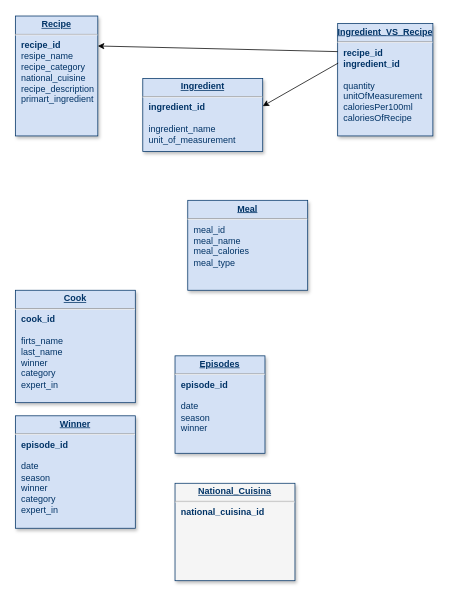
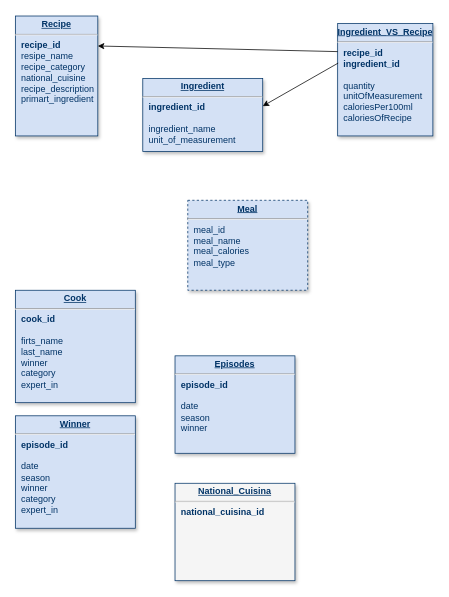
  <mxCell id="0" />
  <mxCell id="1" parent="0" />
- <mxCell id="2" value="&lt;p style=&quot;margin: 0px; margin-top: 4px; text-align: center; text-decoration: underline;&quot;&gt;&lt;b&gt;Meal&lt;/b&gt;&lt;/p&gt;&lt;hr&gt;&lt;p style=&quot;margin: 0px; margin-left: 8px;&quot;&gt;meal_id&lt;br&gt;meal_name&lt;/p&gt;&lt;p style=&quot;margin: 0px; margin-left: 8px;&quot;&gt;meal_calories&lt;/p&gt;&lt;p style=&quot;margin: 0px; margin-left: 8px;&quot;&gt;meal_type&lt;/p&gt;" style="verticalAlign=top;align=left;overflow=fill;fontSize=12;fontFamily=Helvetica;html=1;strokeColor=#003366;shadow=1;fillColor=#D4E1F5;fontColor=#003366" parent="1" vertex="1"><mxGeometry x="250" y="266.5" width="160" height="120" as="geometry" /></mxCell>
+ <mxCell id="2" value="&lt;p style=&quot;margin: 0px; margin-top: 4px; text-align: center; text-decoration: underline;&quot;&gt;&lt;b&gt;Meal&lt;/b&gt;&lt;/p&gt;&lt;hr&gt;&lt;p style=&quot;margin: 0px; margin-left: 8px;&quot;&gt;meal_id&lt;br&gt;meal_name&lt;/p&gt;&lt;p style=&quot;margin: 0px; margin-left: 8px;&quot;&gt;meal_calories&lt;/p&gt;&lt;p style=&quot;margin: 0px; margin-left: 8px;&quot;&gt;meal_type&lt;/p&gt;" style="verticalAlign=top;align=left;overflow=fill;fontSize=12;fontFamily=Helvetica;html=1;strokeColor=#003366;shadow=1;fillColor=#D4E1F5;fontColor=#003366;dashed=1;" parent="1" vertex="1"><mxGeometry x="250" y="266.5" width="160" height="120" as="geometry" /></mxCell>
  <mxCell id="3" value="&lt;p style=&quot;margin: 4px 0px 0px; text-align: center;&quot;&gt;&lt;b style=&quot;text-decoration-line: underline;&quot;&gt;In&lt;/b&gt;&lt;span style=&quot;background-color: initial; text-align: left;&quot;&gt;&lt;b&gt;&lt;u&gt;gredient&lt;/u&gt;&lt;/b&gt;&lt;/span&gt;&lt;/p&gt;&lt;hr&gt;&lt;p style=&quot;margin: 0px; margin-left: 8px;&quot;&gt;&lt;b&gt;ingredient_id&lt;/b&gt;&lt;/p&gt;&lt;p style=&quot;margin: 0px; margin-left: 8px;&quot;&gt;&lt;br&gt;&lt;/p&gt;&lt;p style=&quot;margin: 0px; margin-left: 8px;&quot;&gt;ingredient_name&amp;nbsp;&lt;/p&gt;&lt;p style=&quot;margin: 0px; margin-left: 8px;&quot;&gt;unit_of_measurement&lt;/p&gt;" style="verticalAlign=top;align=left;overflow=fill;fontSize=12;fontFamily=Helvetica;html=1;strokeColor=#003366;shadow=1;fillColor=#D4E1F5;fontColor=#003366" parent="1" vertex="1"><mxGeometry x="190" y="104" width="160" height="97.5" as="geometry" /></mxCell>
  <mxCell id="4" value="&lt;p style=&quot;margin: 0px; margin-top: 4px; text-align: center; text-decoration: underline;&quot;&gt;&lt;b&gt;Ingredient_VS_Recipe&lt;/b&gt;&lt;/p&gt;&lt;hr&gt;&lt;p style=&quot;margin: 0px; margin-left: 8px;&quot;&gt;&lt;b&gt;recipe_id&lt;/b&gt;&lt;/p&gt;&lt;p style=&quot;margin: 0px; margin-left: 8px;&quot;&gt;&lt;b&gt;ingredient_id&lt;/b&gt;&lt;/p&gt;&lt;p style=&quot;margin: 0px; margin-left: 8px;&quot;&gt;&lt;br&gt;&lt;/p&gt;&lt;p style=&quot;margin: 0px; margin-left: 8px;&quot;&gt;quantity&amp;nbsp;&lt;/p&gt;&lt;p style=&quot;margin: 0px; margin-left: 8px;&quot;&gt;unitOfMeasurement&lt;/p&gt;&lt;p style=&quot;margin: 0px; margin-left: 8px;&quot;&gt;caloriesPer100ml&lt;/p&gt;&lt;p style=&quot;margin: 0px; margin-left: 8px;&quot;&gt;caloriesOfRecipe&lt;/p&gt;" style="verticalAlign=top;align=left;overflow=fill;fontSize=12;fontFamily=Helvetica;html=1;strokeColor=#003366;shadow=1;fillColor=#D4E1F5;fontColor=#003366" parent="1" vertex="1"><mxGeometry x="450" y="30.64" width="127" height="150" as="geometry" /></mxCell>
  <mxCell id="5" value="&lt;p style=&quot;margin: 0px; margin-top: 4px; text-align: center; text-decoration: underline;&quot;&gt;&lt;b&gt;Recipe&lt;/b&gt;&lt;/p&gt;&lt;hr&gt;&lt;p style=&quot;margin: 0px; margin-left: 8px;&quot;&gt;&lt;b&gt;recipe_id&lt;/b&gt;&lt;/p&gt;&lt;p style=&quot;margin: 0px; margin-left: 8px;&quot;&gt;resipe_name&lt;/p&gt;&lt;p style=&quot;margin: 0px; margin-left: 8px;&quot;&gt;recipe_category&lt;/p&gt;&lt;p style=&quot;margin: 0px; margin-left: 8px;&quot;&gt;national_cuisine&lt;/p&gt;&lt;p style=&quot;margin: 0px; margin-left: 8px;&quot;&gt;recipe_description&lt;/p&gt;&lt;p style=&quot;margin: 0px; margin-left: 8px;&quot;&gt;primart_ingredient&lt;/p&gt;" style="verticalAlign=top;align=left;overflow=fill;fontSize=12;fontFamily=Helvetica;html=1;strokeColor=#003366;shadow=1;fillColor=#D4E1F5;fontColor=#003366" parent="1" vertex="1"><mxGeometry x="20" y="20.64" width="110" height="160" as="geometry" /></mxCell>
  <mxCell id="6" value="" style="endArrow=classic;html=1;rounded=0;exitX=0;exitY=0.25;exitDx=0;exitDy=0;entryX=1;entryY=0.25;entryDx=0;entryDy=0;" edge="1" parent="1" source="4" target="5"><mxGeometry width="50" height="50" relative="1" as="geometry"><mxPoint x="480" y="214" as="sourcePoint" /><mxPoint x="530" y="164" as="targetPoint" /></mxGeometry></mxCell>
  <mxCell id="7" value="" style="endArrow=classic;html=1;rounded=0;exitX=0.005;exitY=0.352;exitDx=0;exitDy=0;exitPerimeter=0;entryX=1;entryY=0.378;entryDx=0;entryDy=0;entryPerimeter=0;" edge="1" parent="1" source="4" target="3"><mxGeometry width="50" height="50" relative="1" as="geometry"><mxPoint x="480" y="214" as="sourcePoint" /><mxPoint x="340" y="204" as="targetPoint" /><Array as="points" /></mxGeometry></mxCell>
- <mxCell id="8" value="&lt;p style=&quot;margin: 0px; margin-top: 4px; text-align: center; text-decoration: underline;&quot;&gt;&lt;b&gt;Episodes&lt;/b&gt;&lt;/p&gt;&lt;hr&gt;&lt;p style=&quot;margin: 0px; margin-left: 8px;&quot;&gt;&lt;b&gt;episode_id&lt;/b&gt;&lt;/p&gt;&lt;p style=&quot;margin: 0px; margin-left: 8px;&quot;&gt;&lt;br&gt;&lt;/p&gt;&lt;p style=&quot;margin: 0px; margin-left: 8px;&quot;&gt;date&lt;/p&gt;&lt;p style=&quot;margin: 0px; margin-left: 8px;&quot;&gt;season&lt;/p&gt;&lt;p style=&quot;margin: 0px; margin-left: 8px;&quot;&gt;winner&lt;/p&gt;&lt;p style=&quot;margin: 0px; margin-left: 8px;&quot;&gt;&lt;br&gt;&lt;/p&gt;" style="verticalAlign=top;align=left;overflow=fill;fontSize=12;fontFamily=Helvetica;html=1;strokeColor=#003366;shadow=1;fillColor=#D4E1F5;fontColor=#003366" vertex="1" parent="1"><mxGeometry x="233" y="474" width="120" height="130" as="geometry" /></mxCell>
+ <mxCell id="8" value="&lt;p style=&quot;margin: 0px; margin-top: 4px; text-align: center; text-decoration: underline;&quot;&gt;&lt;b&gt;Episodes&lt;/b&gt;&lt;/p&gt;&lt;hr&gt;&lt;p style=&quot;margin: 0px; margin-left: 8px;&quot;&gt;&lt;b&gt;episode_id&lt;/b&gt;&lt;/p&gt;&lt;p style=&quot;margin: 0px; margin-left: 8px;&quot;&gt;&lt;br&gt;&lt;/p&gt;&lt;p style=&quot;margin: 0px; margin-left: 8px;&quot;&gt;date&lt;/p&gt;&lt;p style=&quot;margin: 0px; margin-left: 8px;&quot;&gt;season&lt;/p&gt;&lt;p style=&quot;margin: 0px; margin-left: 8px;&quot;&gt;winner&lt;/p&gt;&lt;p style=&quot;margin: 0px; margin-left: 8px;&quot;&gt;&lt;br&gt;&lt;/p&gt;" style="verticalAlign=top;align=left;overflow=fill;fontSize=12;fontFamily=Helvetica;html=1;strokeColor=#003366;shadow=1;fillColor=#D4E1F5;fontColor=#003366" vertex="1" parent="1"><mxGeometry x="233" y="474" width="160" height="130" as="geometry" /></mxCell>
  <mxCell id="9" value="&lt;p style=&quot;margin: 0px; margin-top: 4px; text-align: center; text-decoration: underline;&quot;&gt;&lt;b&gt;National_Cuisina&lt;/b&gt;&lt;/p&gt;&lt;hr&gt;&lt;p style=&quot;margin: 0px; margin-left: 8px;&quot;&gt;&lt;b&gt;national_cuisina_id&lt;/b&gt;&lt;/p&gt;&lt;p style=&quot;margin: 0px; margin-left: 8px;&quot;&gt;&lt;br&gt;&lt;/p&gt;&lt;p style=&quot;margin: 0px; margin-left: 8px;&quot;&gt;&lt;br&gt;&lt;/p&gt;" style="verticalAlign=top;align=left;overflow=fill;fontSize=12;fontFamily=Helvetica;html=1;strokeColor=#003366;shadow=1;fillColor=#f5f5f5;fontColor=#003366;" vertex="1" parent="1"><mxGeometry x="233" y="644" width="160" height="130" as="geometry" /></mxCell>
  <mxCell id="10" value="&lt;p style=&quot;margin: 0px; margin-top: 4px; text-align: center; text-decoration: underline;&quot;&gt;&lt;b&gt;Winner&lt;/b&gt;&lt;/p&gt;&lt;hr&gt;&lt;p style=&quot;margin: 0px; margin-left: 8px;&quot;&gt;&lt;b&gt;episode_id&lt;/b&gt;&lt;/p&gt;&lt;p style=&quot;margin: 0px; margin-left: 8px;&quot;&gt;&lt;br&gt;&lt;/p&gt;&lt;p style=&quot;margin: 0px; margin-left: 8px;&quot;&gt;date&lt;/p&gt;&lt;p style=&quot;margin: 0px; margin-left: 8px;&quot;&gt;season&lt;/p&gt;&lt;p style=&quot;margin: 0px; margin-left: 8px;&quot;&gt;winner&lt;/p&gt;&lt;p style=&quot;margin: 0px; margin-left: 8px;&quot;&gt;category&lt;/p&gt;&lt;p style=&quot;margin: 0px; margin-left: 8px;&quot;&gt;expert_in&lt;/p&gt;&lt;p style=&quot;margin: 0px; margin-left: 8px;&quot;&gt;&lt;br&gt;&lt;/p&gt;" style="verticalAlign=top;align=left;overflow=fill;fontSize=12;fontFamily=Helvetica;html=1;strokeColor=#003366;shadow=1;fillColor=#D4E1F5;fontColor=#003366" vertex="1" parent="1"><mxGeometry x="20" y="554" width="160" height="150" as="geometry" /></mxCell>
  <mxCell id="11" value="&lt;p style=&quot;margin: 0px; margin-top: 4px; text-align: center; text-decoration: underline;&quot;&gt;&lt;b&gt;Cook&lt;/b&gt;&lt;/p&gt;&lt;hr&gt;&lt;p style=&quot;margin: 0px; margin-left: 8px;&quot;&gt;&lt;b&gt;cook_id&lt;/b&gt;&lt;/p&gt;&lt;p style=&quot;margin: 0px; margin-left: 8px;&quot;&gt;&lt;br&gt;&lt;/p&gt;&lt;p style=&quot;margin: 0px; margin-left: 8px;&quot;&gt;firts_name&lt;/p&gt;&lt;p style=&quot;margin: 0px; margin-left: 8px;&quot;&gt;last_name&lt;/p&gt;&lt;p style=&quot;margin: 0px; margin-left: 8px;&quot;&gt;winner&lt;/p&gt;&lt;p style=&quot;margin: 0px; margin-left: 8px;&quot;&gt;category&lt;/p&gt;&lt;p style=&quot;margin: 0px; margin-left: 8px;&quot;&gt;expert_in&lt;/p&gt;&lt;p style=&quot;margin: 0px; margin-left: 8px;&quot;&gt;&lt;br&gt;&lt;/p&gt;" style="verticalAlign=top;align=left;overflow=fill;fontSize=12;fontFamily=Helvetica;html=1;strokeColor=#003366;shadow=1;fillColor=#D4E1F5;fontColor=#003366" vertex="1" parent="1"><mxGeometry x="20" y="386.5" width="160" height="150" as="geometry" /></mxCell>
